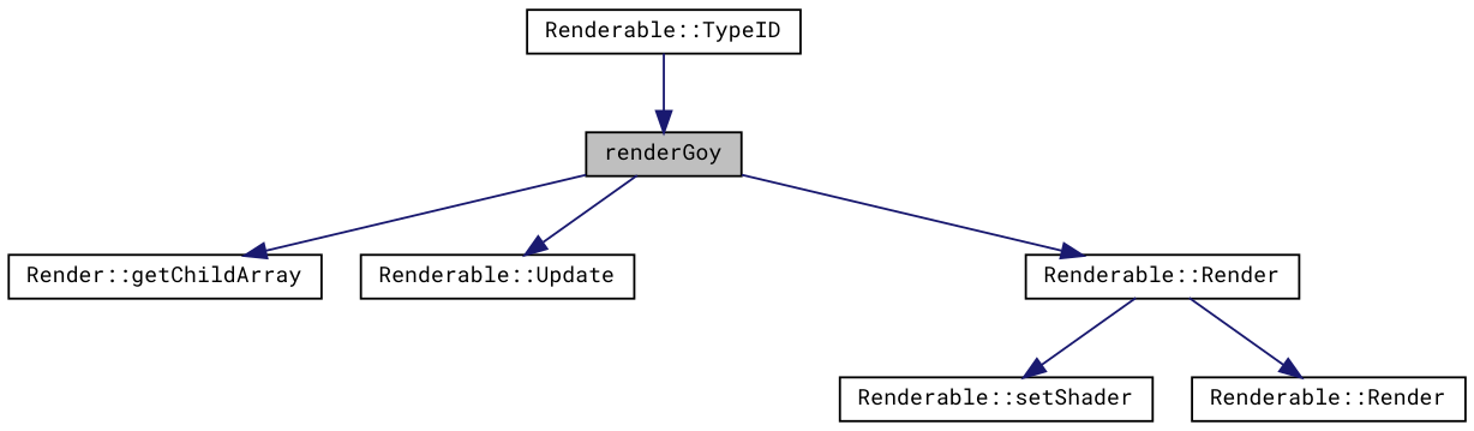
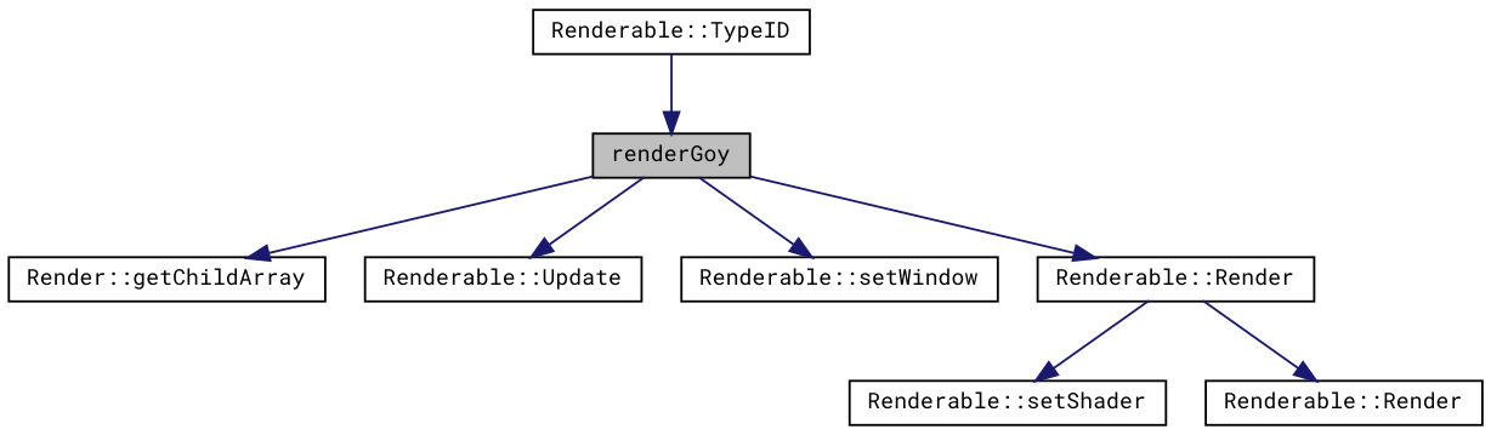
  digraph {
    fontname="Roboto Mono"
    rankdir=TB
    node [color=black fillcolor=white fontname="Roboto Mono" fontsize=10 shape=record style=filled]
    edge [color=midnightblue fontname="Roboto Mono" fontsize=10 labelfontname=Helvetica labelfontsize=10 style=solid]
    n1 [fillcolor=grey75 fontcolor=black height=0.2 label=renderGoy width=0.4]
    n2 [height=0.2 label="Render::getChildArray" width=0.4]
    n3 [height=0.2 label="Renderable::Update" width=0.4]
+   n4 [height=0.2 label="Renderable::setWindow" width=0.4]
    n5 [height=0.2 label="Renderable::Render" width=0.4]
    n6 [height=0.2 label="Renderable::TypeID" width=0.4]
    n7 [height=0.2 label="Renderable::setShader" width=0.4]
    n8 [height=0.2 label="Renderable::Render" width=0.4]
    n1 -> n2
    n1 -> n3
+   n1 -> n4
    n1 -> n5
    n5 -> n7
    n5 -> n8
    n6 -> n1
  }
